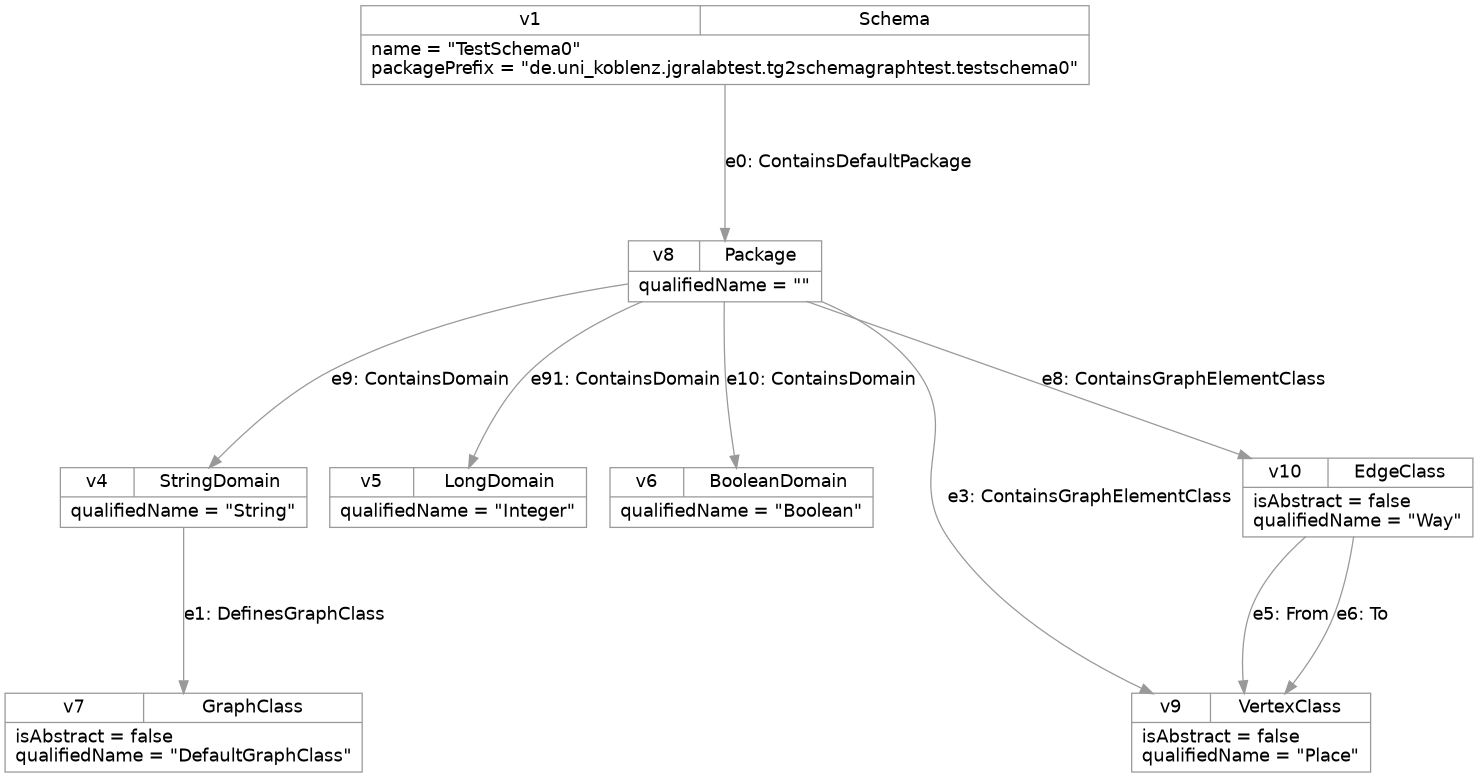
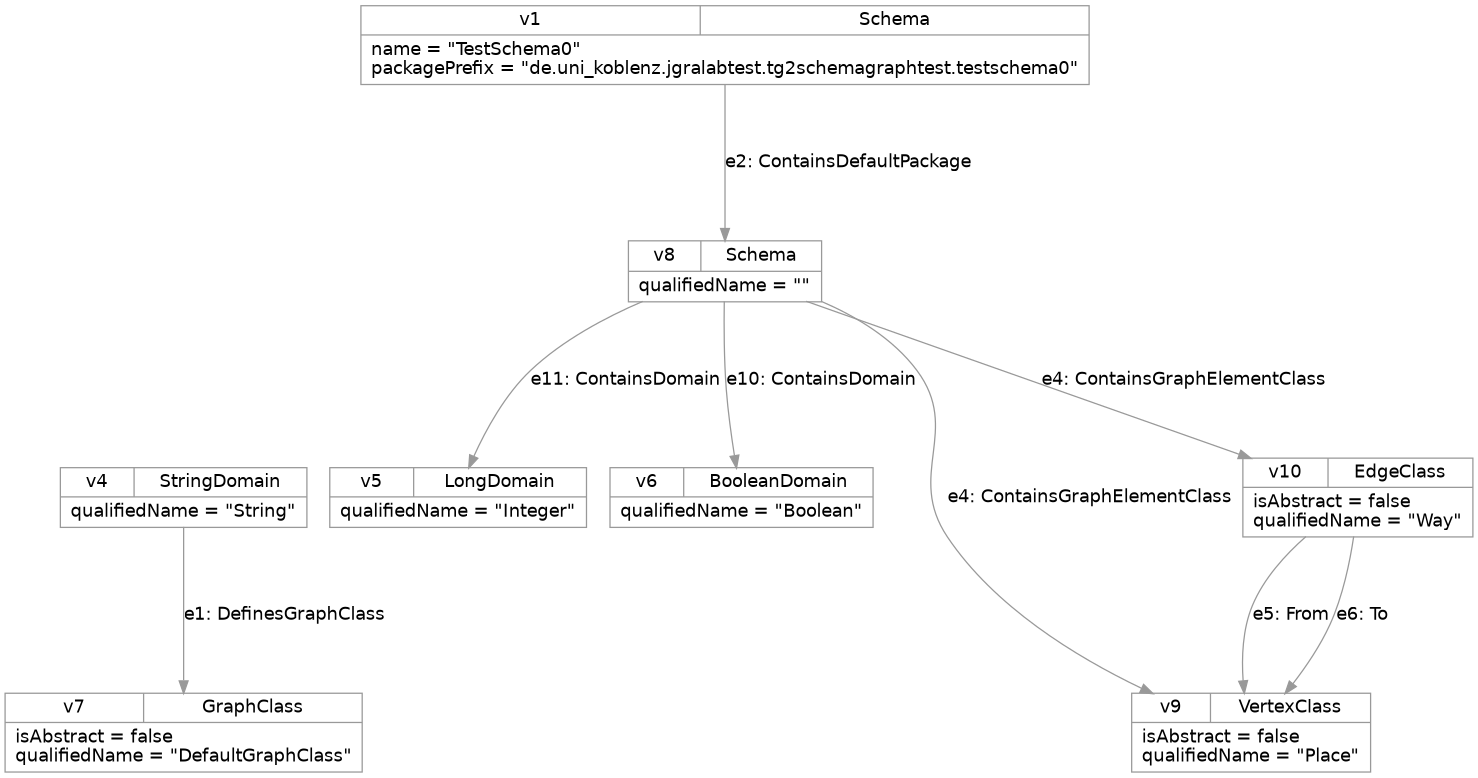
  digraph {
    nodesep=0.25
    ranksep=1.5
    node [color="#999999" fontname=Helvetica fontsize=14 shape=record]
    edge [color="#999999" fontname=Helvetica fontsize=14 labelfontname=Helvetica labelfontsize=14]
    n1 [label="{{v1|Schema}|name = \"TestSchema0\"\lpackagePrefix = \"de.uni_koblenz.jgralabtest.tg2schemagraphtest.testschema0\"\l}"]
-   n2 [label="{{v8|Package}|qualifiedName = \"\"\l}"]
+   n2 [label="{{v8|Schema}|qualifiedName = \"\"\l}"]
    n3 [label="{{v7|GraphClass}|isAbstract = false\lqualifiedName = \"DefaultGraphClass\"\l}"]
    n4 [label="{{v4|StringDomain}|qualifiedName = \"String\"\l}"]
    n5 [label="{{v5|LongDomain}|qualifiedName = \"Integer\"\l}"]
    n6 [label="{{v6|BooleanDomain}|qualifiedName = \"Boolean\"\l}"]
    n7 [label="{{v9|VertexClass}|isAbstract = false\lqualifiedName = \"Place\"\l}"]
    n8 [label="{{v10|EdgeClass}|isAbstract = false\lqualifiedName = \"Way\"\l}"]
-   n1 -> n2 [label="e0: ContainsDefaultPackage"]
-   n2 -> n4 [label="e9: ContainsDomain"]
-   n2 -> n5 [label="e91: ContainsDomain"]
+   n1 -> n2 [label="e2: ContainsDefaultPackage"]
+   n2 -> n5 [label="e11: ContainsDomain"]
    n2 -> n6 [label="e10: ContainsDomain"]
-   n2 -> n7 [label="e3: ContainsGraphElementClass"]
-   n2 -> n8 [label="e8: ContainsGraphElementClass"]
+   n2 -> n7 [label="e4: ContainsGraphElementClass"]
+   n2 -> n8 [label="e4: ContainsGraphElementClass"]
    n4 -> n3 [label="e1: DefinesGraphClass"]
    n8 -> n7 [label="e5: From"]
    n8 -> n7 [label="e6: To"]
  }
